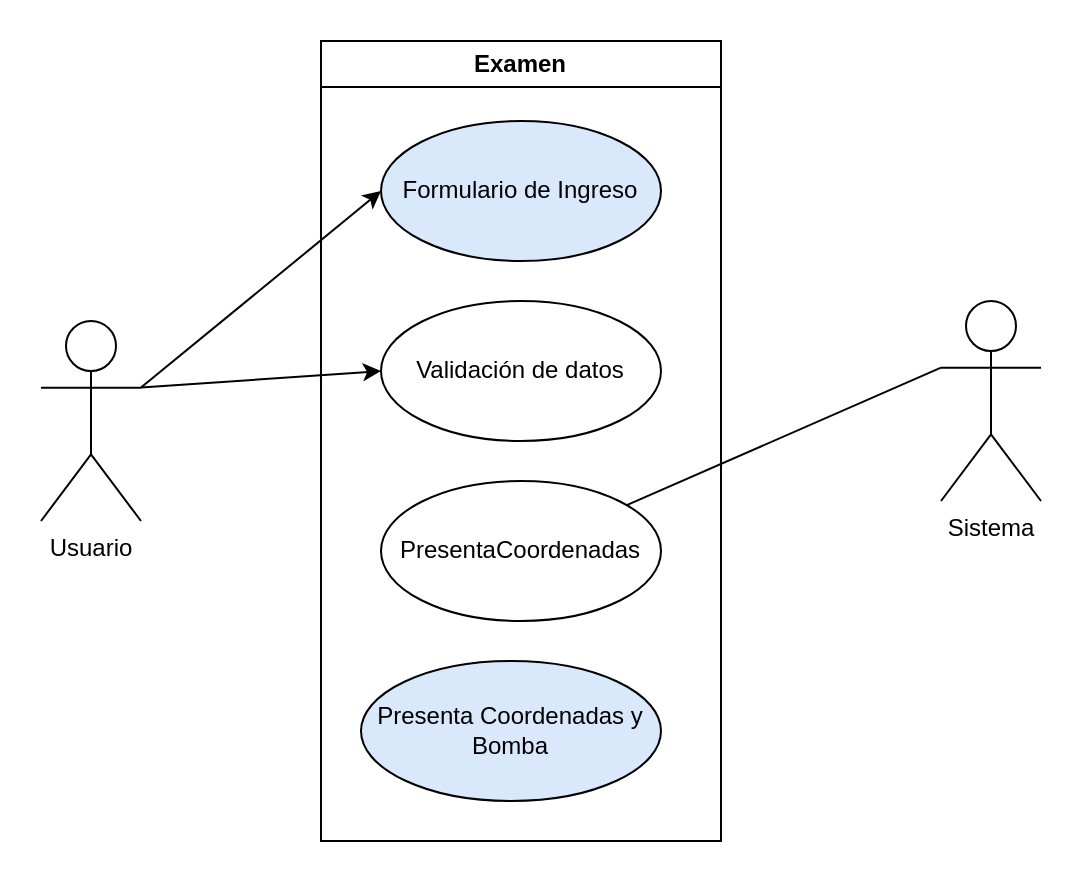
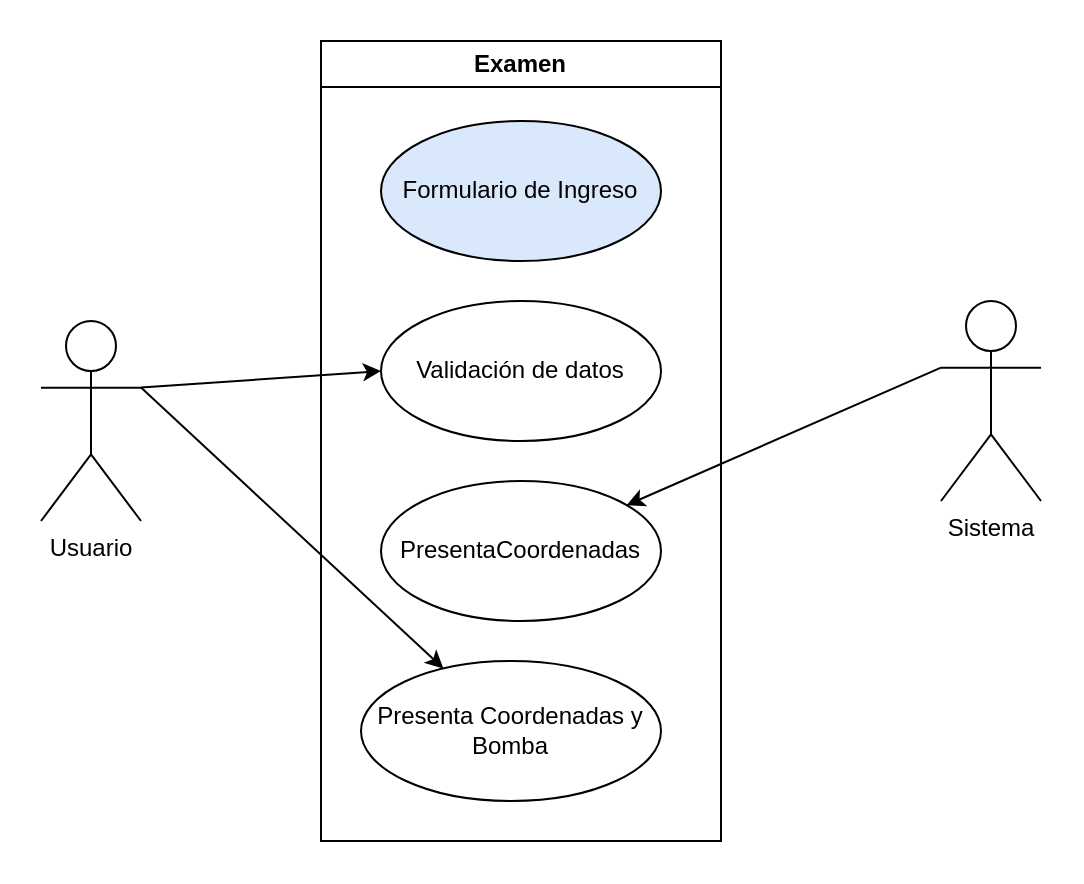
  <mxCell id="0" />
  <mxCell id="1" parent="0" />
- <mxCell id="2" style="edgeStyle=none;html=1;exitX=1;exitY=0.333;exitDx=0;exitDy=0;exitPerimeter=0;entryX=0;entryY=0.5;entryDx=0;entryDy=0;" edge="1" parent="1" source="4" target="6"><mxGeometry relative="1" as="geometry" /></mxCell>
+ <mxCell id="2" style="edgeStyle=none;html=1;exitX=1;exitY=0.333;exitDx=0;exitDy=0;exitPerimeter=0;" edge="1" parent="1" source="4" target="9"><mxGeometry relative="1" as="geometry" /></mxCell>
  <mxCell id="3" style="edgeStyle=none;html=1;exitX=1;exitY=0.333;exitDx=0;exitDy=0;exitPerimeter=0;entryX=0;entryY=0.5;entryDx=0;entryDy=0;" edge="1" parent="1" source="4" target="7"><mxGeometry relative="1" as="geometry" /></mxCell>
  <mxCell id="4" value="Usuario" style="shape=umlActor;verticalLabelPosition=bottom;verticalAlign=top;html=1;" vertex="1" parent="1"><mxGeometry x="20" y="160" width="50" height="100" as="geometry" /></mxCell>
  <mxCell id="5" value="Examen" style="swimlane;whiteSpace=wrap;html=1;" vertex="1" parent="1"><mxGeometry x="160" y="20" width="200" height="400" as="geometry" /></mxCell>
  <mxCell id="6" value="Formulario de Ingreso" style="ellipse;whiteSpace=wrap;html=1;fillColor=#dae8fc;" vertex="1" parent="5"><mxGeometry x="30" y="40" width="140" height="70" as="geometry" /></mxCell>
  <mxCell id="7" value="Validación de datos" style="ellipse;whiteSpace=wrap;html=1;" vertex="1" parent="5"><mxGeometry x="30" y="130" width="140" height="70" as="geometry" /></mxCell>
  <mxCell id="8" value="PresentaCoordenadas" style="ellipse;whiteSpace=wrap;html=1;" vertex="1" parent="5"><mxGeometry x="30" y="220" width="140" height="70" as="geometry" /></mxCell>
- <mxCell id="9" value="Presenta Coordenadas y Bomba" style="ellipse;whiteSpace=wrap;html=1;fillColor=#dae8fc;" vertex="1" parent="5"><mxGeometry x="20" y="310" width="150" height="70" as="geometry" /></mxCell>
- <mxCell id="10" style="edgeStyle=none;html=1;exitX=0;exitY=0.333;exitDx=0;exitDy=0;exitPerimeter=0;endArrow=none;" edge="1" parent="1" source="11" target="8"><mxGeometry relative="1" as="geometry" /></mxCell>
+ <mxCell id="9" value="Presenta Coordenadas y Bomba" style="ellipse;whiteSpace=wrap;html=1;" vertex="1" parent="5"><mxGeometry x="20" y="310" width="150" height="70" as="geometry" /></mxCell>
+ <mxCell id="10" style="edgeStyle=none;html=1;exitX=0;exitY=0.333;exitDx=0;exitDy=0;exitPerimeter=0;" edge="1" parent="1" source="11" target="8"><mxGeometry relative="1" as="geometry" /></mxCell>
  <mxCell id="11" value="Sistema" style="shape=umlActor;verticalLabelPosition=bottom;verticalAlign=top;html=1;" vertex="1" parent="1"><mxGeometry x="470" y="150" width="50" height="100" as="geometry" /></mxCell>
